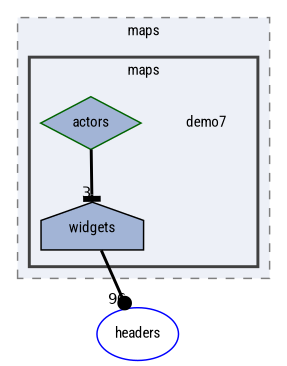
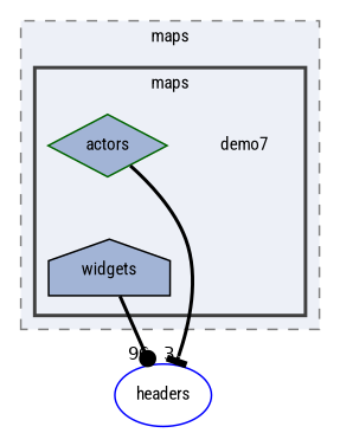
  digraph {
    compound=true
    fontname="Roboto Condensed"
    node [color=darkgreen fontname="Roboto Condensed" fontsize=10 fillcolor="#a2b4d6"]
    edge [fontname="Roboto Condensed" fontsize=10 labeldistance=1.5 labelfontname=Helvetica labelfontsize=10 style=bold]
    n1 [label=demo7 shape=plaintext fillcolor=""]
    n2 [label=actors shape=diamond style="filled,"]
    n3 [color=black label=widgets shape=house style="filled,"]
    n4 [color=blue fillcolor="#edf0f7" label=headers shape=ellipse]
    subgraph cluster_1 {
      bgcolor="#edf0f7"
      fontsize=10
      label=maps
      pencolor=grey50
      style="filled,dashed,"
      subgraph cluster_2 {
        bgcolor="#edf0f7"
        fontsize=10
        label=maps
        pencolor=grey25
        style="filled,bold,"
        n1
        n2
        n3
      }
    }
-   n2 -> n3 [arrowhead=tee headlabel=3]
+   n2 -> n4 [arrowhead=tee headlabel=3]
    n3 -> n4 [arrowhead=dot headlabel=96]
  }
